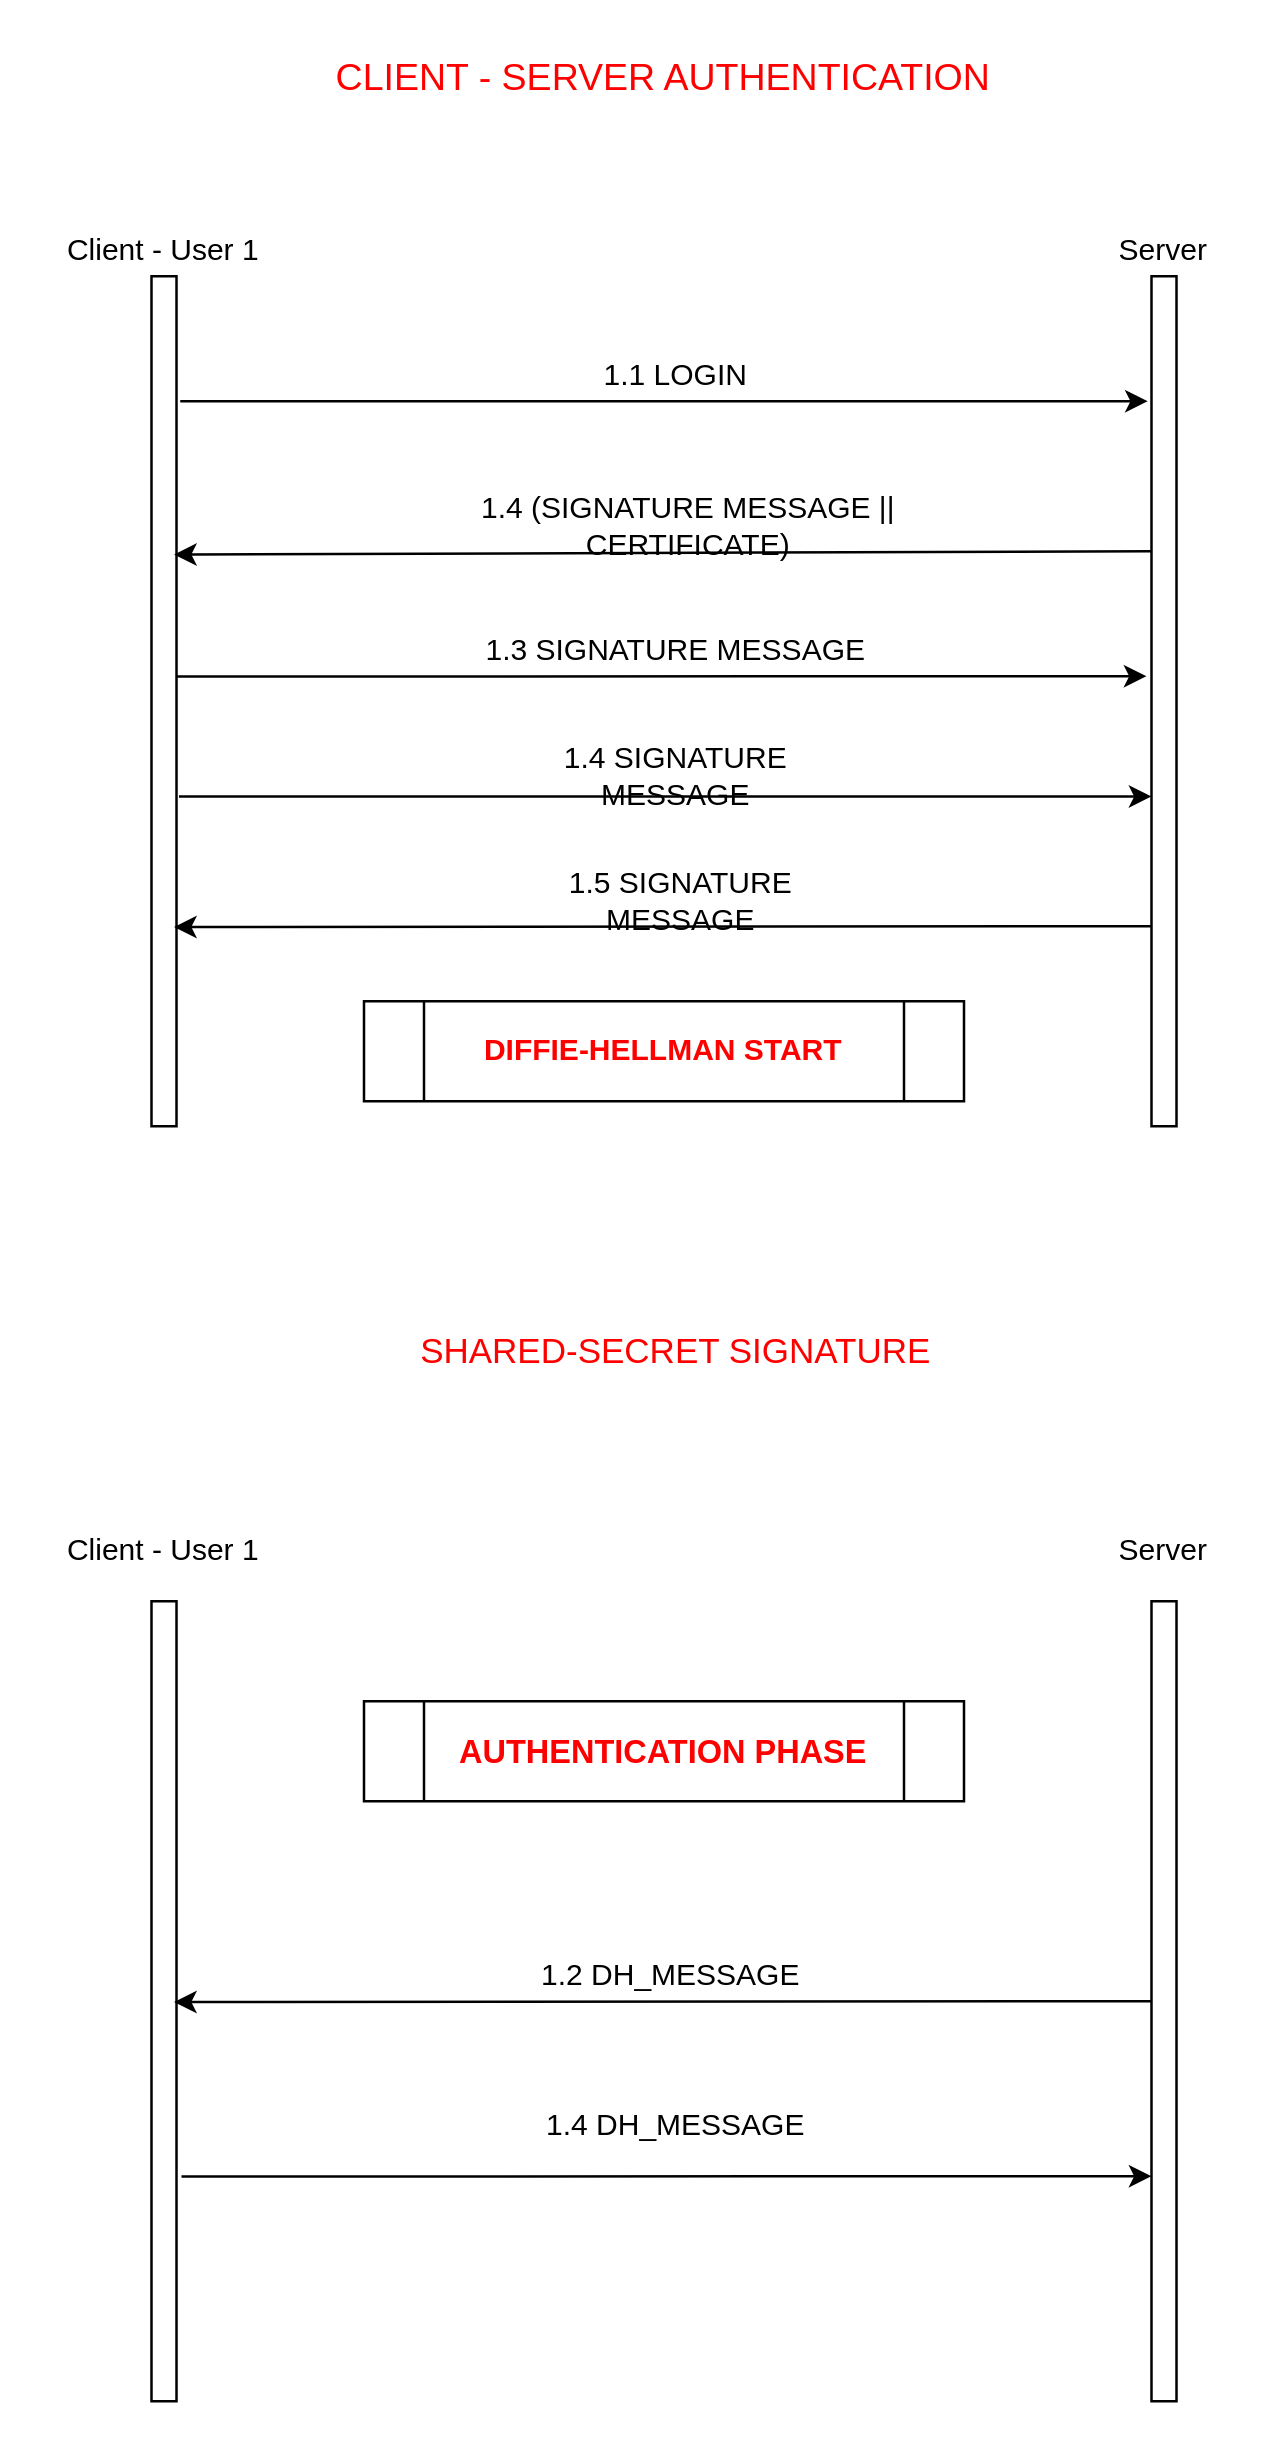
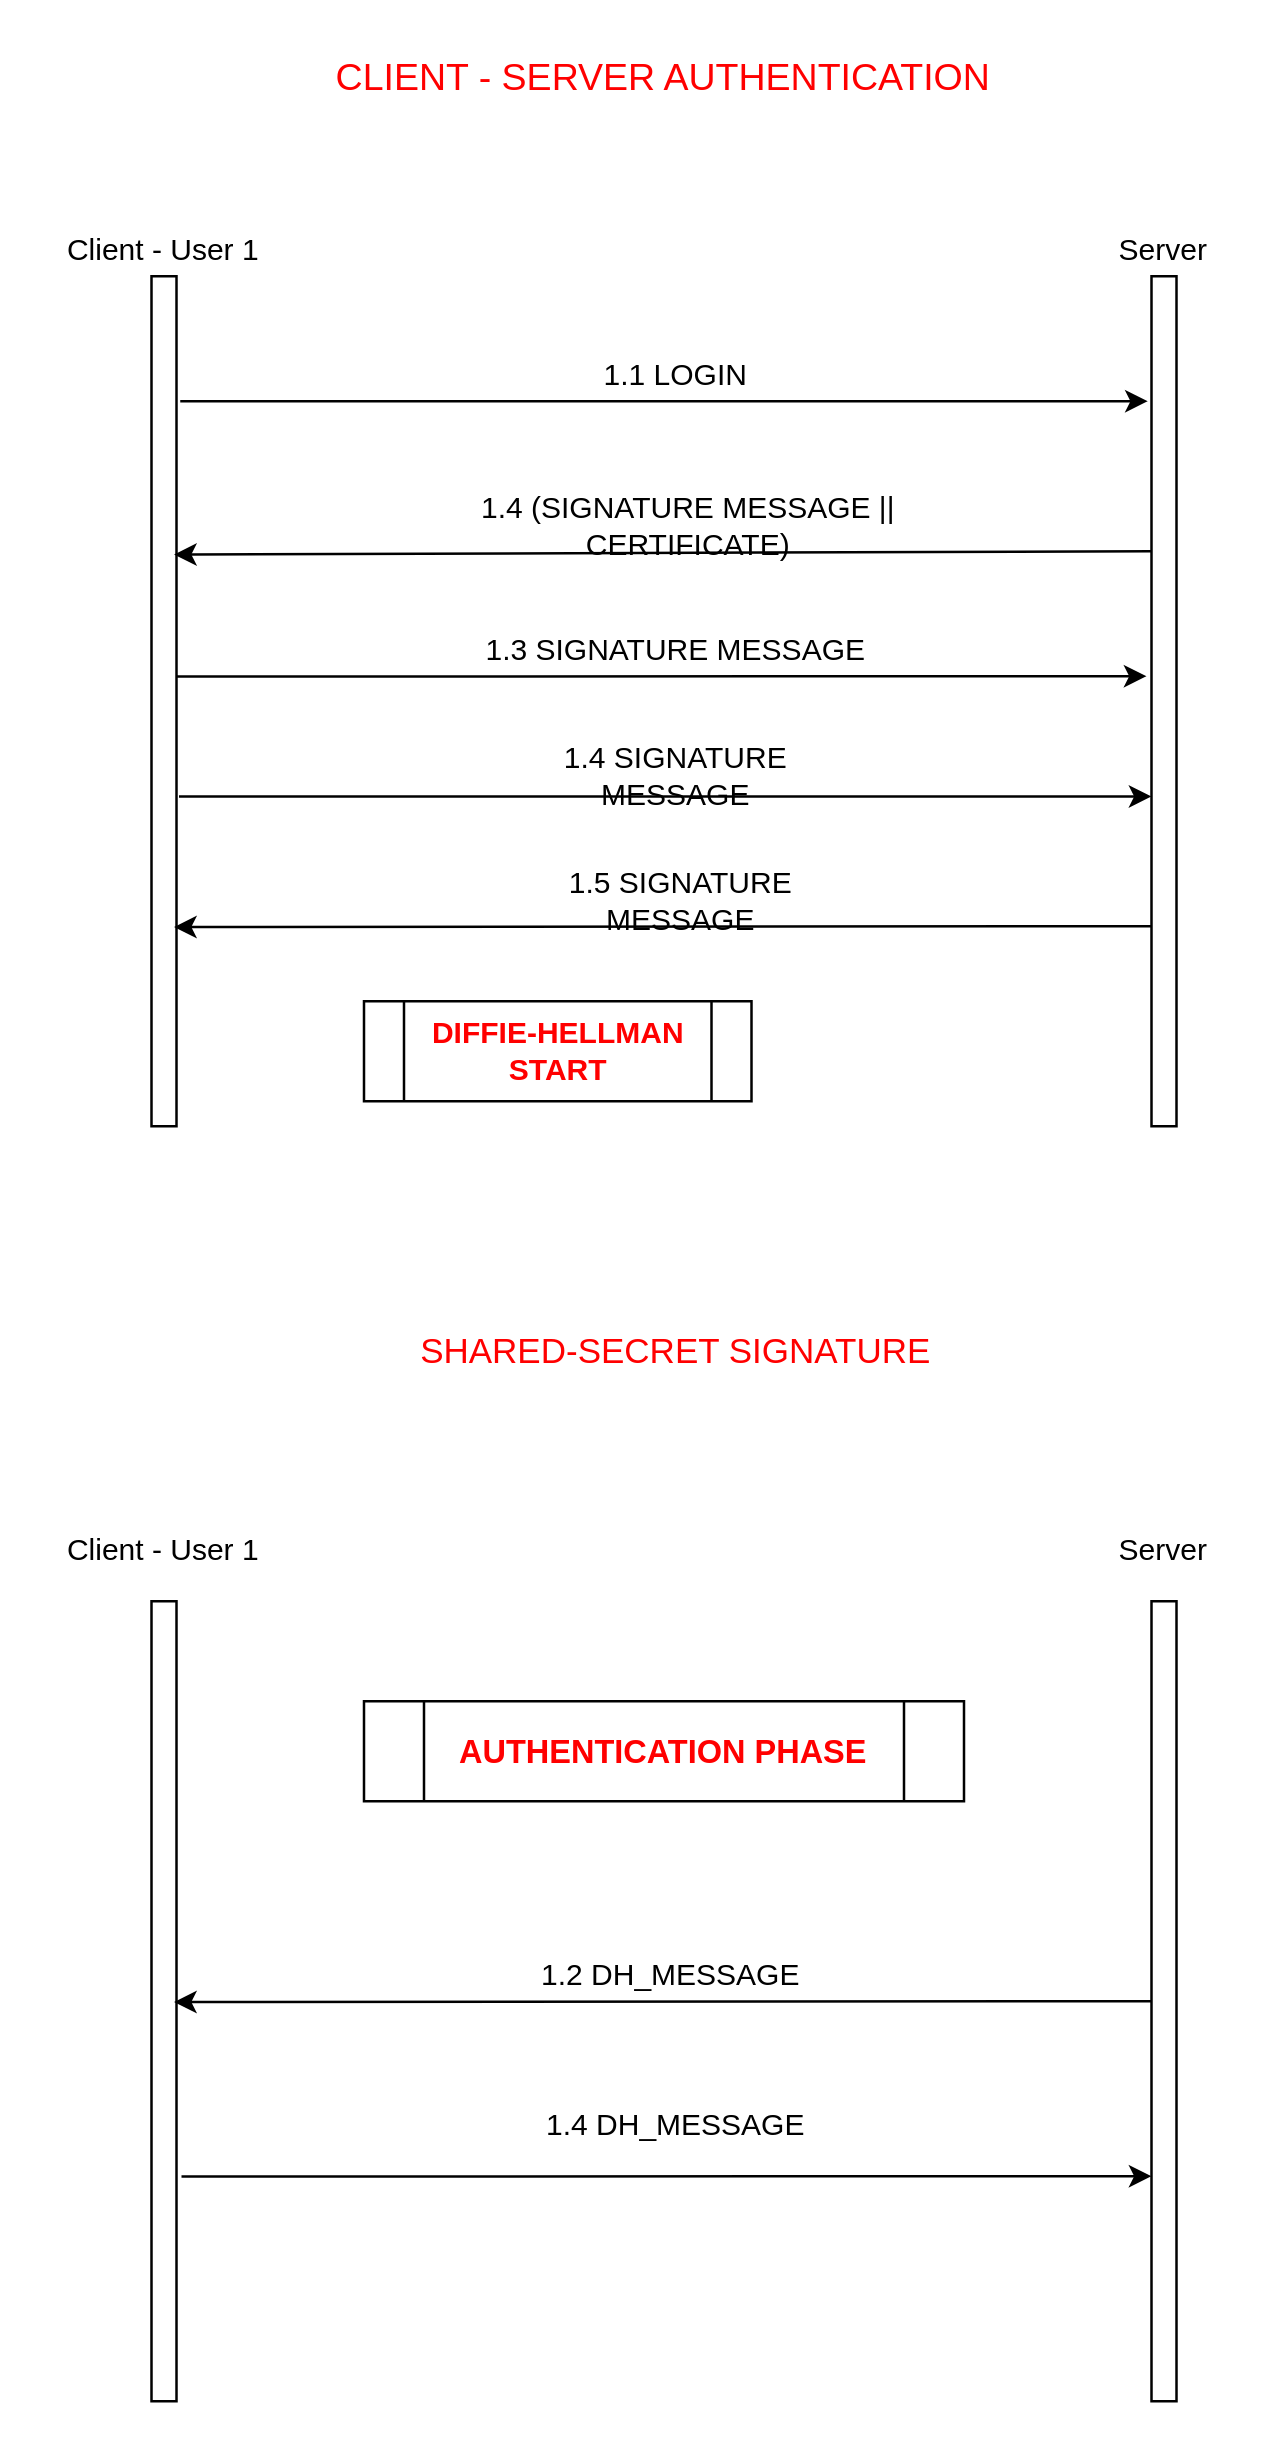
  <mxCell id="0" />
  <mxCell id="1" parent="0" />
  <mxCell id="2" value="" style="html=1;points=[];perimeter=orthogonalPerimeter;" parent="1" vertex="1"><mxGeometry x="60" y="110" width="10" height="340" as="geometry" /></mxCell>
  <mxCell id="3" value="" style="html=1;points=[];perimeter=orthogonalPerimeter;" parent="1" vertex="1"><mxGeometry x="460" y="110" width="10" height="340" as="geometry" /></mxCell>
  <mxCell id="4" value="Client - User 1" style="text;html=1;strokeColor=none;fillColor=none;align=center;verticalAlign=middle;whiteSpace=wrap;rounded=0;" parent="1" vertex="1"><mxGeometry x="20" y="90" width="90" height="20" as="geometry" /></mxCell>
  <mxCell id="5" value="Server" style="text;html=1;strokeColor=none;fillColor=none;align=center;verticalAlign=middle;whiteSpace=wrap;rounded=0;" parent="1" vertex="1"><mxGeometry x="445" y="90" width="40" height="20" as="geometry" /></mxCell>
  <mxCell id="6" value="" style="endArrow=classic;html=1;" parent="1" edge="1"><mxGeometry width="50" height="50" relative="1" as="geometry"><mxPoint x="71.5" y="160" as="sourcePoint" /><mxPoint x="458.5" y="160" as="targetPoint" /></mxGeometry></mxCell>
  <mxCell id="7" value="" style="endArrow=classic;html=1;" parent="1" edge="1"><mxGeometry width="50" height="50" relative="1" as="geometry"><mxPoint x="460" y="370" as="sourcePoint" /><mxPoint x="69" y="370.32" as="targetPoint" /></mxGeometry></mxCell>
  <mxCell id="8" value="" style="endArrow=classic;html=1;entryX=-0.2;entryY=0.37;entryDx=0;entryDy=0;entryPerimeter=0;" parent="1" edge="1"><mxGeometry width="50" height="50" relative="1" as="geometry"><mxPoint x="70" y="270.1" as="sourcePoint" /><mxPoint x="458" y="270" as="targetPoint" /></mxGeometry></mxCell>
  <mxCell id="9" value="" style="endArrow=classic;html=1;exitX=0.1;exitY=0.404;exitDx=0;exitDy=0;exitPerimeter=0;" parent="1" edge="1"><mxGeometry width="50" height="50" relative="1" as="geometry"><mxPoint x="460" y="220" as="sourcePoint" /><mxPoint x="69" y="221.32" as="targetPoint" /></mxGeometry></mxCell>
  <mxCell id="10" value="&lt;font style=&quot;font-size: 15px&quot; color=&quot;#FF0000&quot;&gt;CLIENT - SERVER AUTHENTICATION&lt;br&gt;&lt;/font&gt;" style="text;html=1;strokeColor=none;fillColor=none;align=center;verticalAlign=middle;whiteSpace=wrap;rounded=0;" parent="1" vertex="1"><mxGeometry x="100" y="20" width="330" height="20" as="geometry" /></mxCell>
  <mxCell id="11" value="1.1 LOGIN" style="text;html=1;strokeColor=none;fillColor=none;align=center;verticalAlign=middle;whiteSpace=wrap;rounded=0;" parent="1" vertex="1"><mxGeometry x="200" y="140" width="140" height="20" as="geometry" /></mxCell>
  <mxCell id="12" value="1.4 (SIGNATURE MESSAGE || CERTIFICATE)" style="text;html=1;strokeColor=none;fillColor=none;align=center;verticalAlign=middle;whiteSpace=wrap;rounded=0;" parent="1" vertex="1"><mxGeometry x="150" y="200" width="250" height="20" as="geometry" /></mxCell>
  <mxCell id="13" value="1.4 SIGNATURE MESSAGE" style="text;html=1;strokeColor=none;fillColor=none;align=center;verticalAlign=middle;whiteSpace=wrap;rounded=0;" parent="1" vertex="1"><mxGeometry x="194" y="300" width="152" height="20" as="geometry" /></mxCell>
  <mxCell id="14" value="1.3 SIGNATURE MESSAGE" style="text;html=1;strokeColor=none;fillColor=none;align=center;verticalAlign=middle;whiteSpace=wrap;rounded=0;" parent="1" vertex="1"><mxGeometry x="192" y="250" width="156" height="20" as="geometry" /></mxCell>
- <mxCell id="15" value="&lt;font color=&quot;#FF0000&quot;&gt;&lt;b&gt;DIFFIE-HELLMAN START&lt;br&gt;&lt;/b&gt;&lt;/font&gt;" style="shape=process;whiteSpace=wrap;html=1;backgroundOutline=1;" parent="1" vertex="1"><mxGeometry x="145" y="400" width="240" height="40" as="geometry" /></mxCell>
+ <mxCell id="15" value="&lt;font color=&quot;#FF0000&quot;&gt;&lt;b&gt;DIFFIE-HELLMAN START&lt;br&gt;&lt;/b&gt;&lt;/font&gt;" style="shape=process;whiteSpace=wrap;html=1;backgroundOutline=1;" parent="1" vertex="1"><mxGeometry x="145" y="400" width="155" height="40" as="geometry" /></mxCell>
  <mxCell id="16" value="&lt;font style=&quot;font-size: 14px&quot; color=&quot;#FF0000&quot;&gt;SHARED-SECRET SIGNATURE&lt;br&gt;&lt;/font&gt;" style="text;html=1;strokeColor=none;fillColor=none;align=center;verticalAlign=middle;whiteSpace=wrap;rounded=0;" parent="1" vertex="1"><mxGeometry x="105" y="530" width="330" height="20" as="geometry" /></mxCell>
  <mxCell id="17" value="" style="html=1;points=[];perimeter=orthogonalPerimeter;" parent="1" vertex="1"><mxGeometry x="60" y="640" width="10" height="320" as="geometry" /></mxCell>
  <mxCell id="18" value="" style="html=1;points=[];perimeter=orthogonalPerimeter;" parent="1" vertex="1"><mxGeometry x="460" y="640" width="10" height="320" as="geometry" /></mxCell>
  <mxCell id="19" value="Client - User 1" style="text;html=1;strokeColor=none;fillColor=none;align=center;verticalAlign=middle;whiteSpace=wrap;rounded=0;" parent="1" vertex="1"><mxGeometry x="20" y="610" width="90" height="20" as="geometry" /></mxCell>
  <mxCell id="20" value="Server" style="text;html=1;strokeColor=none;fillColor=none;align=center;verticalAlign=middle;whiteSpace=wrap;rounded=0;" parent="1" vertex="1"><mxGeometry x="445" y="610" width="40" height="20" as="geometry" /></mxCell>
  <mxCell id="21" value="" style="endArrow=classic;html=1;" parent="1" edge="1"><mxGeometry width="50" height="50" relative="1" as="geometry"><mxPoint x="460" y="800" as="sourcePoint" /><mxPoint x="69" y="800.32" as="targetPoint" /></mxGeometry></mxCell>
  <mxCell id="22" value="" style="endArrow=classic;html=1;entryX=-0.2;entryY=0.37;entryDx=0;entryDy=0;entryPerimeter=0;" parent="1" edge="1"><mxGeometry width="50" height="50" relative="1" as="geometry"><mxPoint x="72" y="870.1" as="sourcePoint" /><mxPoint x="460" y="870" as="targetPoint" /></mxGeometry></mxCell>
  <mxCell id="23" value="1.2 DH_MESSAGE" style="text;html=1;strokeColor=none;fillColor=none;align=center;verticalAlign=middle;whiteSpace=wrap;rounded=0;" parent="1" vertex="1"><mxGeometry x="193" y="780" width="150" height="20" as="geometry" /></mxCell>
  <mxCell id="24" value="&lt;b&gt;&lt;font style=&quot;font-size: 13px&quot; color=&quot;#FF0000&quot;&gt;AUTHENTICATION PHASE&lt;br&gt;&lt;/font&gt;&lt;/b&gt;" style="shape=process;whiteSpace=wrap;html=1;backgroundOutline=1;" parent="1" vertex="1"><mxGeometry x="145" y="680" width="240" height="40" as="geometry" /></mxCell>
  <mxCell id="25" value="1.4 DH_MESSAGE" style="text;html=1;strokeColor=none;fillColor=none;align=center;verticalAlign=middle;whiteSpace=wrap;rounded=0;" parent="1" vertex="1"><mxGeometry x="195" y="840" width="150" height="20" as="geometry" /></mxCell>
  <mxCell id="26" value="" style="endArrow=classic;html=1;entryX=0;entryY=0.612;entryDx=0;entryDy=0;entryPerimeter=0;exitX=1.1;exitY=0.612;exitDx=0;exitDy=0;exitPerimeter=0;" edge="1" parent="1" source="2" target="3"><mxGeometry width="50" height="50" relative="1" as="geometry"><mxPoint x="120" y="320" as="sourcePoint" /><mxPoint x="170" y="270" as="targetPoint" /></mxGeometry></mxCell>
  <mxCell id="27" value="1.5 SIGNATURE MESSAGE" style="text;html=1;strokeColor=none;fillColor=none;align=center;verticalAlign=middle;whiteSpace=wrap;rounded=0;" vertex="1" parent="1"><mxGeometry x="196" y="350" width="152" height="20" as="geometry" /></mxCell>
